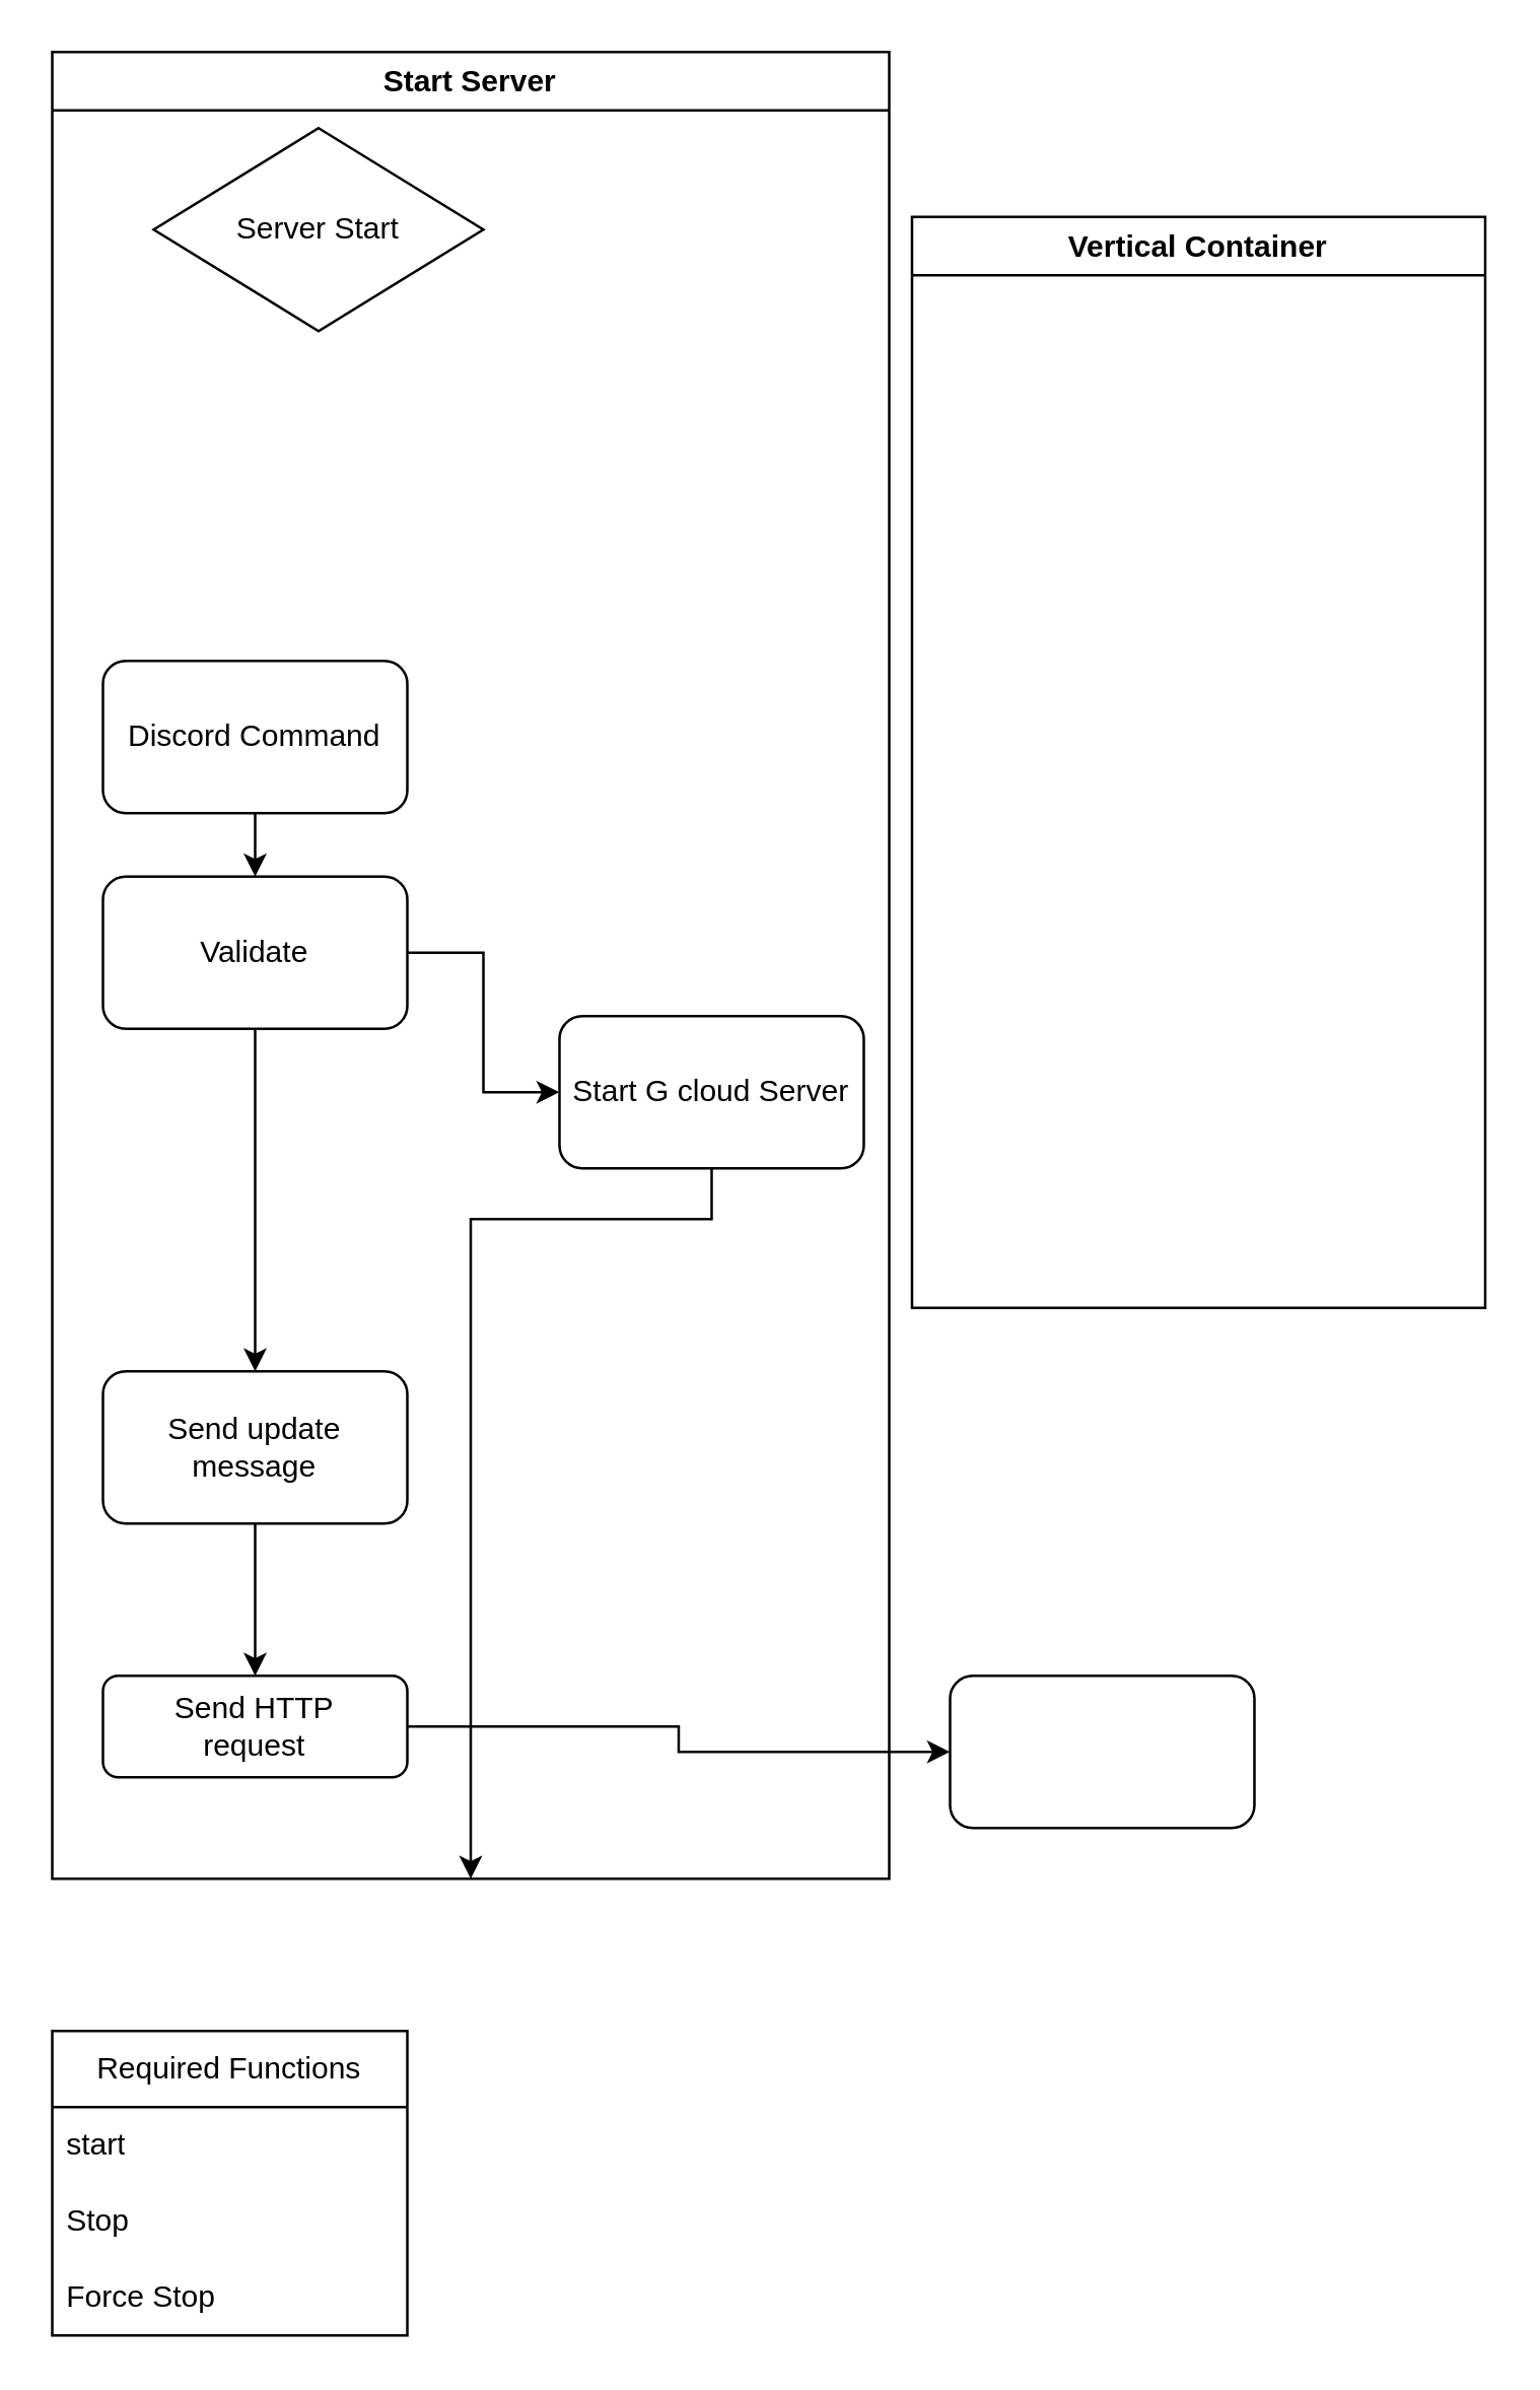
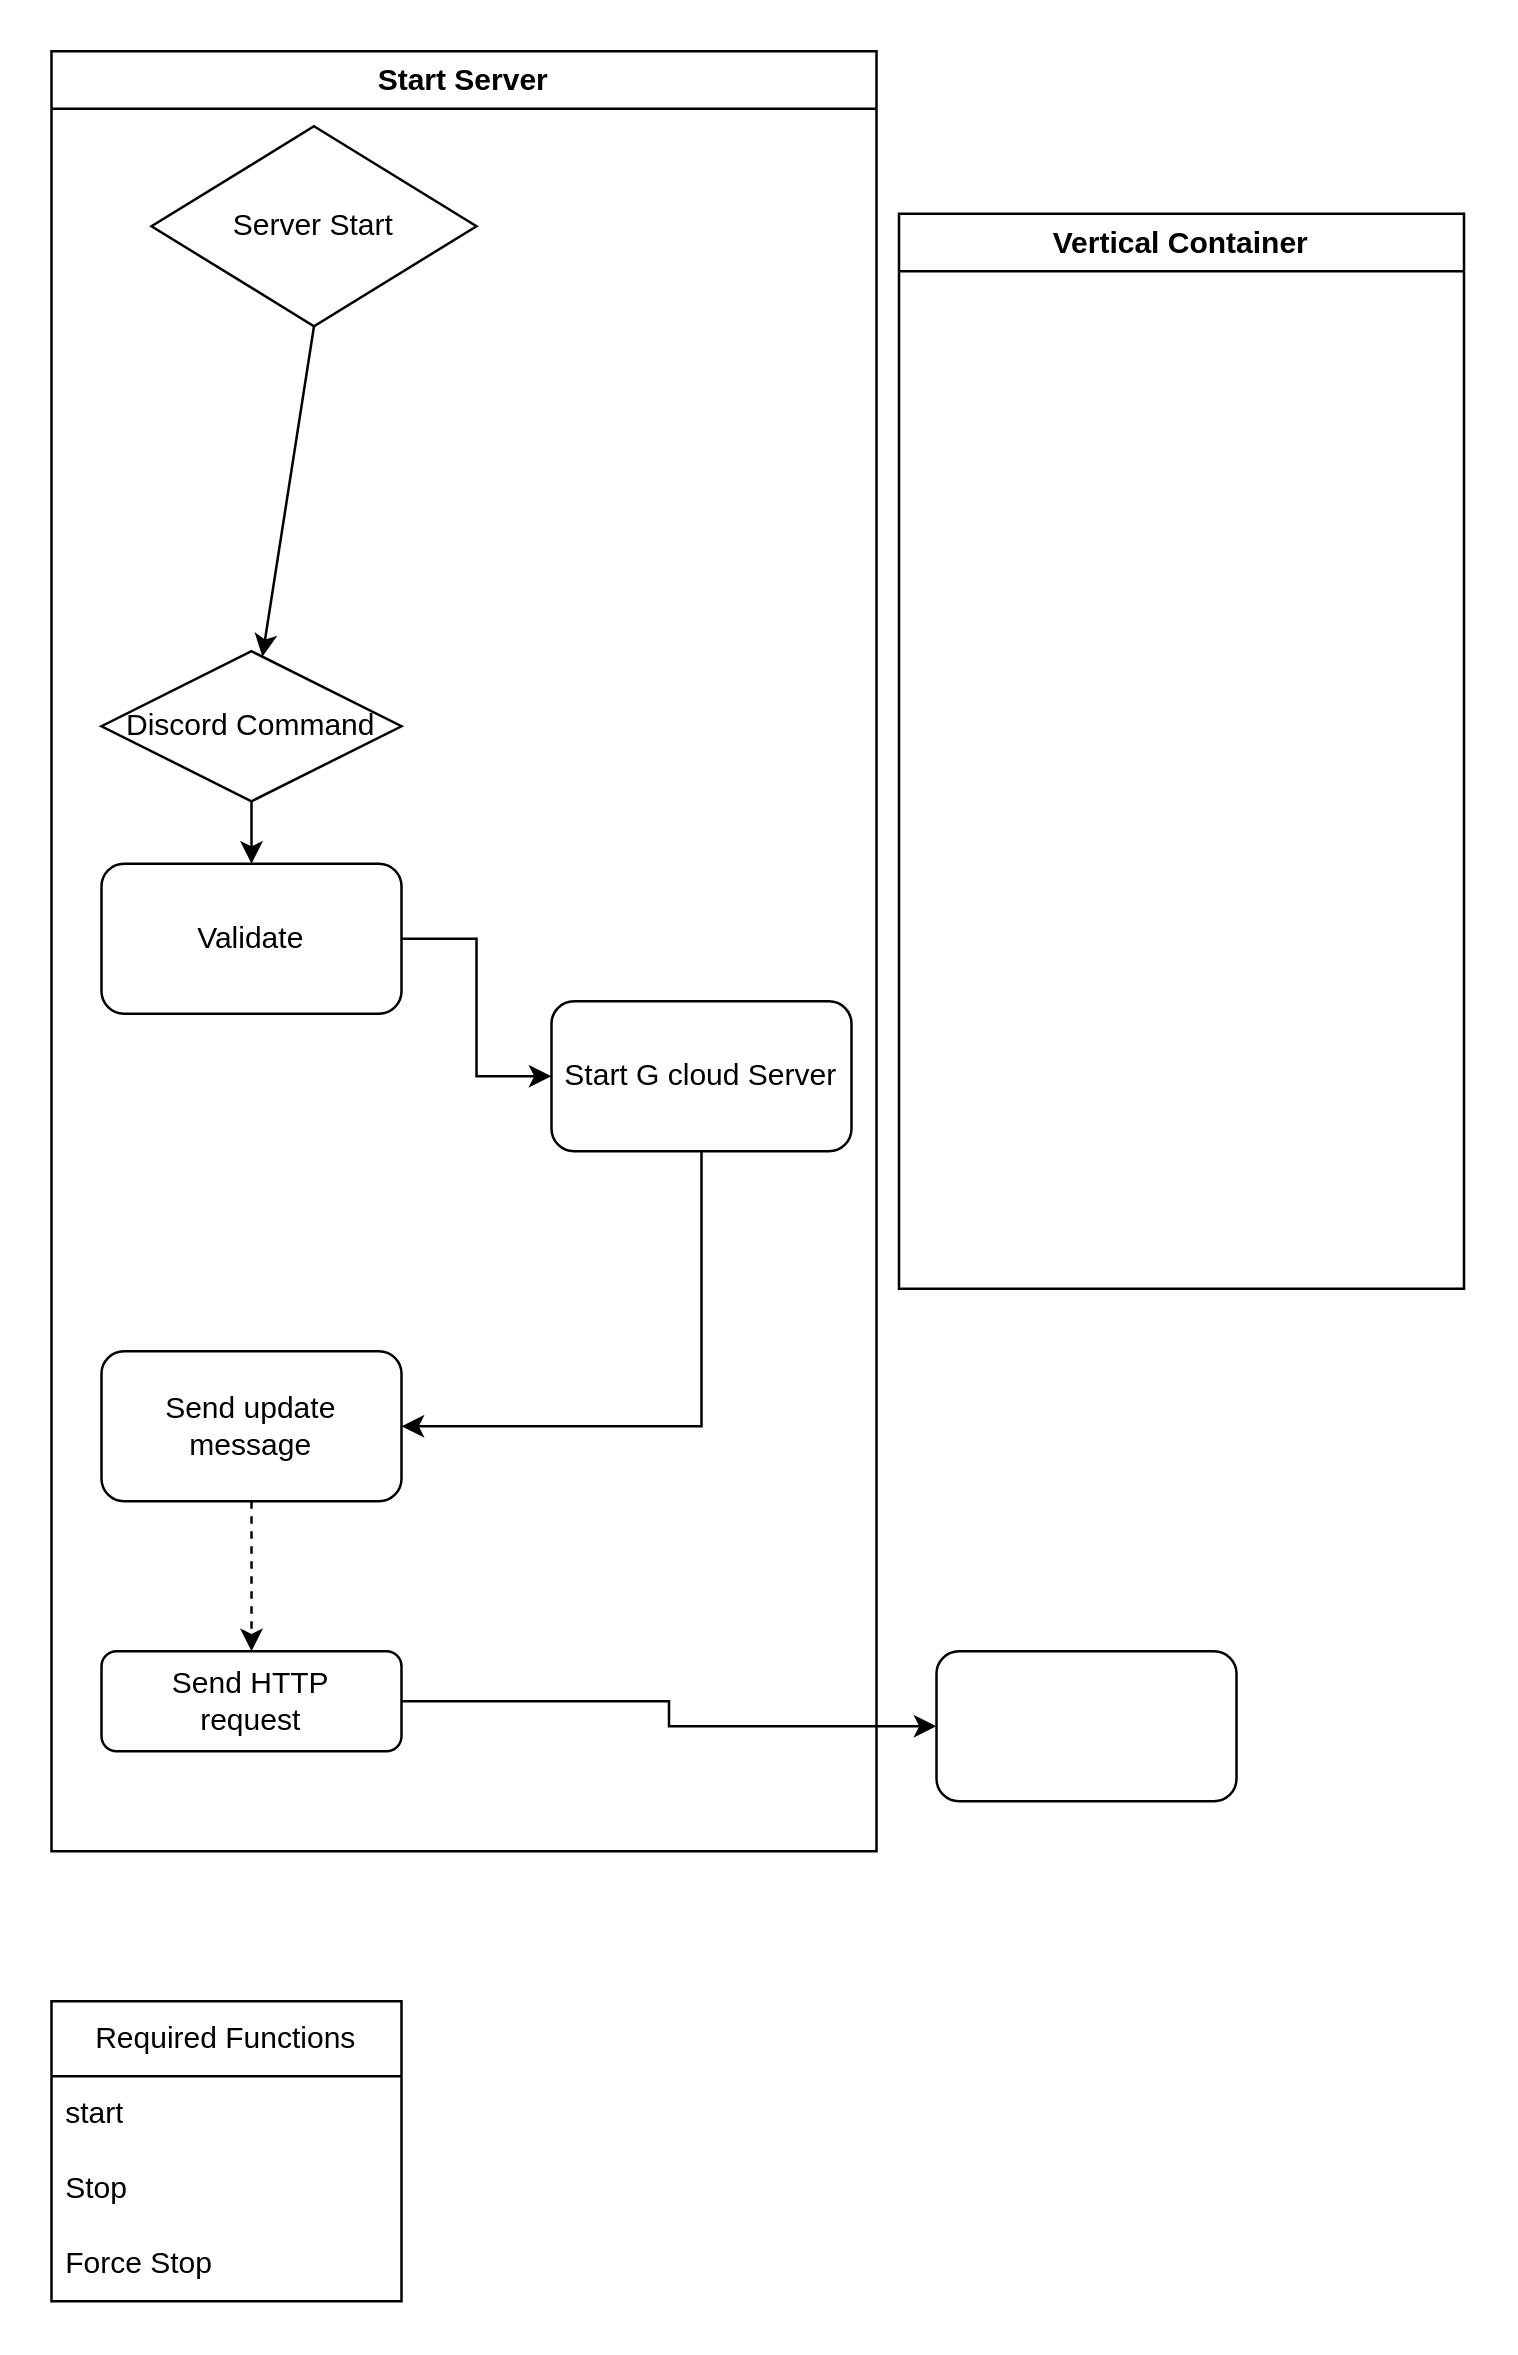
  <mxCell id="0" />
  <mxCell id="1" parent="0" />
  <mxCell id="2" value="Server Start" style="rhombus;whiteSpace=wrap;html=1;" vertex="1" parent="1"><mxGeometry x="60" y="50" width="130" height="80" as="geometry" /></mxCell>
+ <mxCell id="3" value="" style="endArrow=classic;html=1;rounded=0;exitX=0.5;exitY=1;exitDx=0;exitDy=0;" edge="1" parent="1" source="2" target="5"><mxGeometry width="50" height="50" relative="1" as="geometry"><mxPoint x="410" y="500" as="sourcePoint" /><mxPoint x="100" y="250" as="targetPoint" /></mxGeometry></mxCell>
  <mxCell id="4" value="" style="edgeStyle=orthogonalEdgeStyle;rounded=0;orthogonalLoop=1;jettySize=auto;html=1;" edge="1" parent="1" source="5" target="8"><mxGeometry relative="1" as="geometry" /></mxCell>
- <mxCell id="5" value="Discord Command" style="rounded=1;whiteSpace=wrap;html=1;" vertex="1" parent="1"><mxGeometry x="40" y="260" width="120" height="60" as="geometry" /></mxCell>
+ <mxCell id="5" value="Discord Command" style="rhombus;whiteSpace=wrap;html=1;" vertex="1" parent="1"><mxGeometry x="40" y="260" width="120" height="60" as="geometry" /></mxCell>
  <mxCell id="6" value="" style="edgeStyle=orthogonalEdgeStyle;rounded=0;orthogonalLoop=1;jettySize=auto;html=1;" edge="1" parent="1" source="8" target="10"><mxGeometry relative="1" as="geometry" /></mxCell>
- <mxCell id="7" value="" style="edgeStyle=orthogonalEdgeStyle;rounded=0;orthogonalLoop=1;jettySize=auto;html=1;" edge="1" parent="1" source="8" target="12"><mxGeometry relative="1" as="geometry" /></mxCell>
  <mxCell id="8" value="Validate" style="whiteSpace=wrap;html=1;rounded=1;" vertex="1" parent="1"><mxGeometry x="40" y="345" width="120" height="60" as="geometry" /></mxCell>
- <mxCell id="9" style="edgeStyle=orthogonalEdgeStyle;rounded=0;orthogonalLoop=1;jettySize=auto;html=1;exitX=0.5;exitY=1;exitDx=0;exitDy=0;" edge="1" parent="1" source="10" target="16"><mxGeometry relative="1" as="geometry" /></mxCell>
+ <mxCell id="9" style="edgeStyle=orthogonalEdgeStyle;rounded=0;orthogonalLoop=1;jettySize=auto;html=1;exitX=0.5;exitY=1;exitDx=0;exitDy=0;entryX=1;entryY=0.5;entryDx=0;entryDy=0;" edge="1" parent="1" source="10" target="12"><mxGeometry relative="1" as="geometry" /></mxCell>
  <mxCell id="10" value="Start G cloud Server" style="whiteSpace=wrap;html=1;rounded=1;" vertex="1" parent="1"><mxGeometry x="220" y="400" width="120" height="60" as="geometry" /></mxCell>
- <mxCell id="11" value="" style="edgeStyle=orthogonalEdgeStyle;rounded=0;orthogonalLoop=1;jettySize=auto;html=1;" edge="1" parent="1" source="12" target="14"><mxGeometry relative="1" as="geometry" /></mxCell>
+ <mxCell id="11" value="" style="edgeStyle=orthogonalEdgeStyle;rounded=0;orthogonalLoop=1;jettySize=auto;html=1;dashed=1;" edge="1" parent="1" source="12" target="14"><mxGeometry relative="1" as="geometry" /></mxCell>
  <mxCell id="12" value="Send update message" style="whiteSpace=wrap;html=1;rounded=1;" vertex="1" parent="1"><mxGeometry x="40" y="540" width="120" height="60" as="geometry" /></mxCell>
  <mxCell id="13" value="" style="edgeStyle=orthogonalEdgeStyle;rounded=0;orthogonalLoop=1;jettySize=auto;html=1;" edge="1" parent="1" source="14" target="15"><mxGeometry relative="1" as="geometry" /></mxCell>
  <mxCell id="14" value="&lt;div&gt;Send HTTP &lt;br&gt;&lt;/div&gt;&lt;div&gt;request&lt;br&gt;&lt;/div&gt;" style="whiteSpace=wrap;html=1;rounded=1;" vertex="1" parent="1"><mxGeometry x="40" y="660" width="120" height="40" as="geometry" /></mxCell>
  <mxCell id="15" value="" style="whiteSpace=wrap;html=1;rounded=1;" vertex="1" parent="1"><mxGeometry x="374" y="660" width="120" height="60" as="geometry" /></mxCell>
  <mxCell id="16" value="Start Server" style="swimlane;whiteSpace=wrap;html=1;" vertex="1" parent="1"><mxGeometry x="20" y="20" width="330" height="720" as="geometry" /></mxCell>
  <mxCell id="17" value="Vertical Container" style="swimlane;whiteSpace=wrap;html=1;" vertex="1" parent="1"><mxGeometry x="359" y="85" width="226" height="430" as="geometry" /></mxCell>
  <mxCell id="18" value="Required Functions" style="swimlane;fontStyle=0;childLayout=stackLayout;horizontal=1;startSize=30;horizontalStack=0;resizeParent=1;resizeParentMax=0;resizeLast=0;collapsible=1;marginBottom=0;whiteSpace=wrap;html=1;" vertex="1" parent="1"><mxGeometry x="20" y="800" width="140" height="120" as="geometry"><mxRectangle x="20" y="790" width="150" height="30" as="alternateBounds" /></mxGeometry></mxCell>
  <mxCell id="19" value="&lt;div&gt;start&lt;/div&gt;" style="text;strokeColor=none;fillColor=none;align=left;verticalAlign=middle;spacingLeft=4;spacingRight=4;overflow=hidden;points=[[0,0.5],[1,0.5]];portConstraint=eastwest;rotatable=0;whiteSpace=wrap;html=1;" vertex="1" parent="18"><mxGeometry y="30" width="140" height="30" as="geometry" /></mxCell>
  <mxCell id="20" value="Stop" style="text;strokeColor=none;fillColor=none;align=left;verticalAlign=middle;spacingLeft=4;spacingRight=4;overflow=hidden;points=[[0,0.5],[1,0.5]];portConstraint=eastwest;rotatable=0;whiteSpace=wrap;html=1;" vertex="1" parent="18"><mxGeometry y="60" width="140" height="30" as="geometry" /></mxCell>
  <mxCell id="21" value="&lt;div&gt;Force Stop&lt;/div&gt;" style="text;strokeColor=none;fillColor=none;align=left;verticalAlign=middle;spacingLeft=4;spacingRight=4;overflow=hidden;points=[[0,0.5],[1,0.5]];portConstraint=eastwest;rotatable=0;whiteSpace=wrap;html=1;" vertex="1" parent="18"><mxGeometry y="90" width="140" height="30" as="geometry" /></mxCell>
